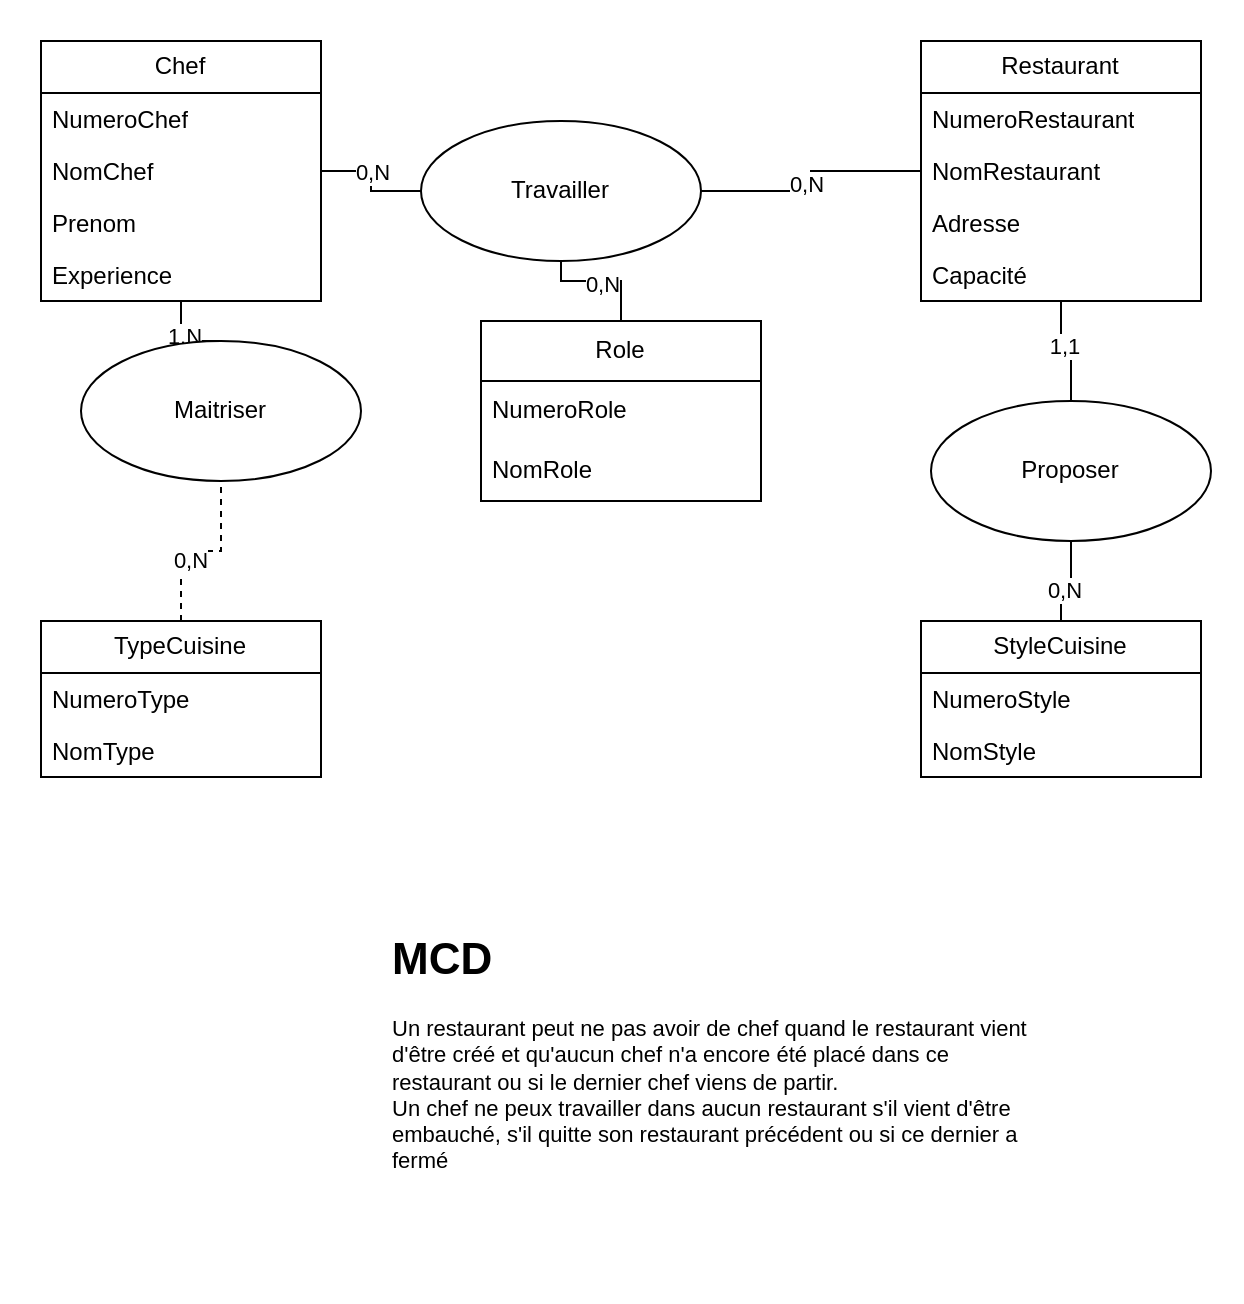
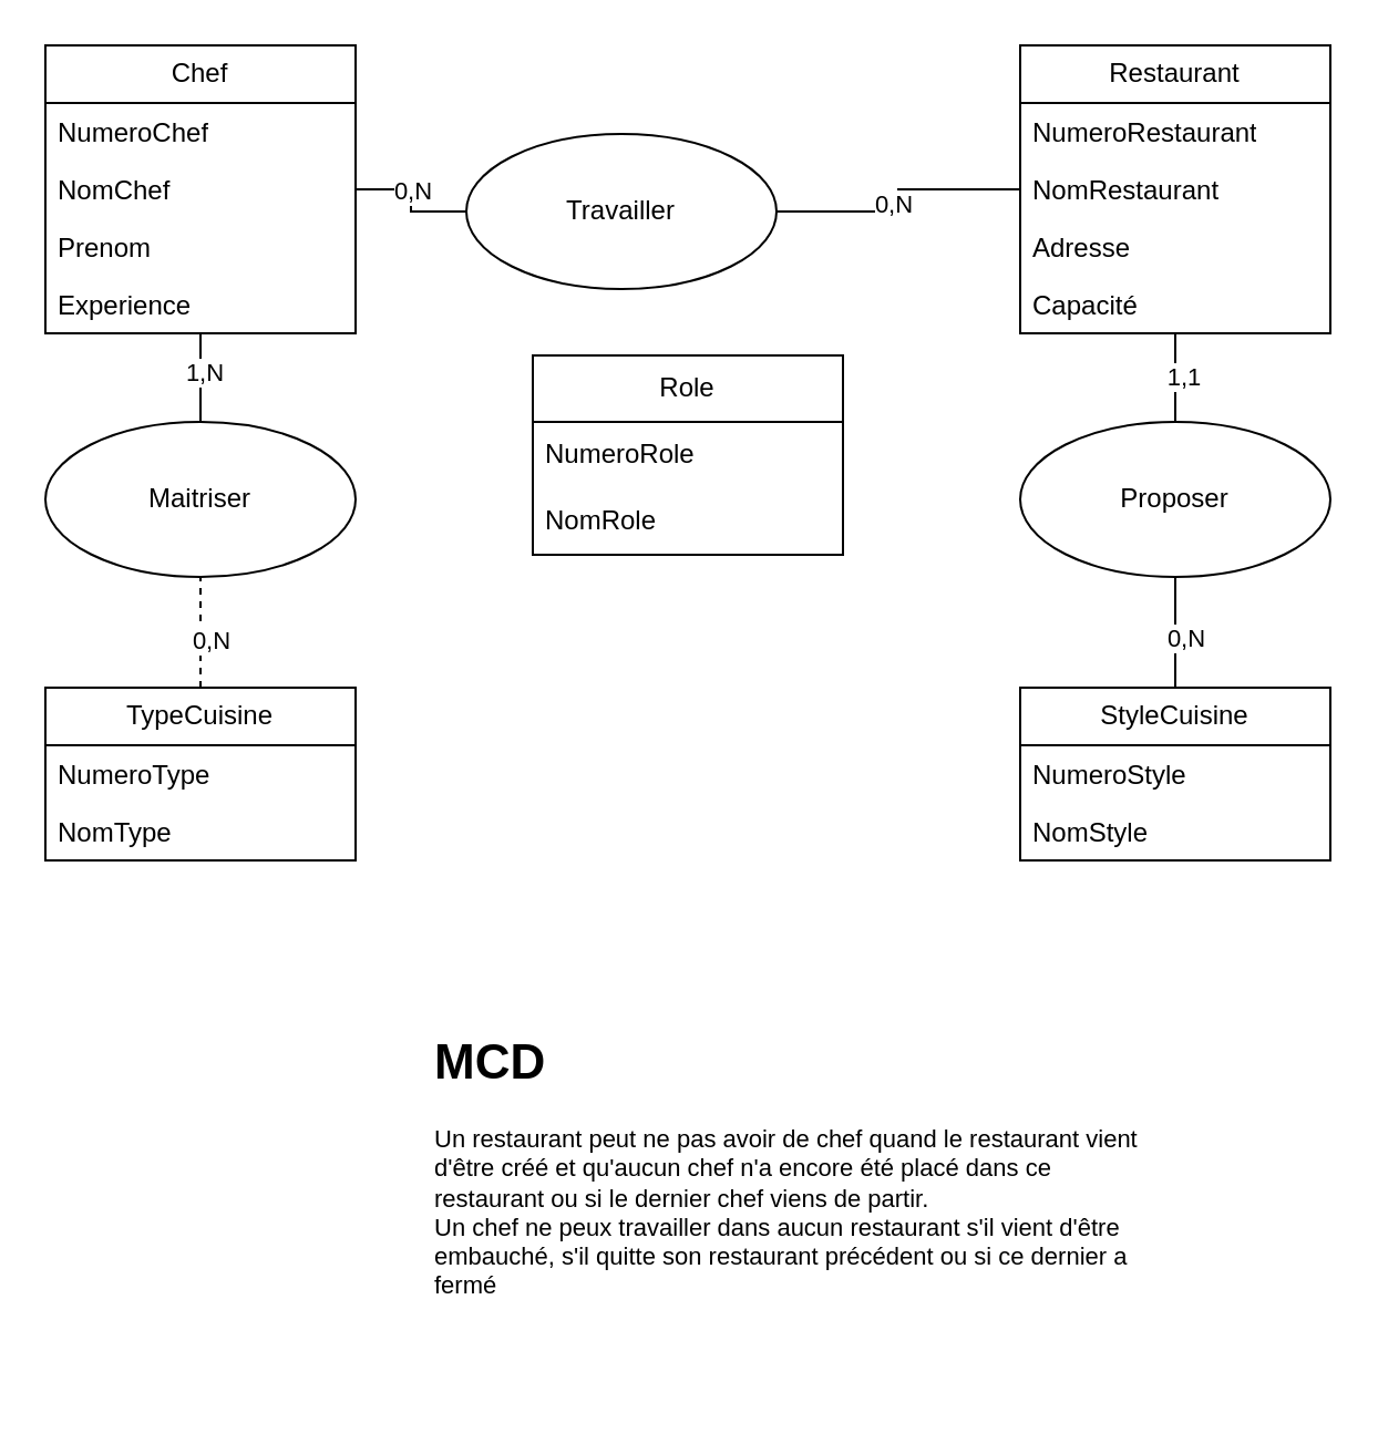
  <mxCell id="0" />
  <mxCell id="1" parent="0" />
  <mxCell id="2" style="edgeStyle=orthogonalEdgeStyle;shape=connector;rounded=0;orthogonalLoop=1;jettySize=auto;html=1;entryX=0.5;entryY=1;entryDx=0;entryDy=0;strokeColor=default;align=center;verticalAlign=middle;fontFamily=Helvetica;fontSize=11;fontColor=default;labelBackgroundColor=default;startFill=0;endArrow=none;" parent="1" source="4" target="31" edge="1"><mxGeometry relative="1" as="geometry" /></mxCell>
  <mxCell id="3" value="0,N" style="edgeLabel;html=1;align=center;verticalAlign=middle;resizable=0;points=[];fontFamily=Helvetica;fontSize=11;fontColor=default;labelBackgroundColor=default;" parent="2" vertex="1" connectable="0"><mxGeometry x="-0.088" y="-4" relative="1" as="geometry"><mxPoint as="offset" /></mxGeometry></mxCell>
  <mxCell id="4" value="StyleCuisine" style="swimlane;fontStyle=0;childLayout=stackLayout;horizontal=1;startSize=26;fillColor=none;horizontalStack=0;resizeParent=1;resizeParentMax=0;resizeLast=0;collapsible=1;marginBottom=0;whiteSpace=wrap;html=1;" parent="1" vertex="1"><mxGeometry x="460" y="310" width="140" height="78" as="geometry" /></mxCell>
  <mxCell id="5" value="NumeroStyle" style="text;strokeColor=none;fillColor=none;align=left;verticalAlign=top;spacingLeft=4;spacingRight=4;overflow=hidden;rotatable=0;points=[[0,0.5],[1,0.5]];portConstraint=eastwest;whiteSpace=wrap;html=1;" parent="4" vertex="1"><mxGeometry y="26" width="140" height="26" as="geometry" /></mxCell>
  <mxCell id="6" value="NomStyle" style="text;strokeColor=none;fillColor=none;align=left;verticalAlign=top;spacingLeft=4;spacingRight=4;overflow=hidden;rotatable=0;points=[[0,0.5],[1,0.5]];portConstraint=eastwest;whiteSpace=wrap;html=1;" parent="4" vertex="1"><mxGeometry y="52" width="140" height="26" as="geometry" /></mxCell>
  <mxCell id="7" style="edgeStyle=orthogonalEdgeStyle;shape=connector;rounded=0;orthogonalLoop=1;jettySize=auto;html=1;entryX=1;entryY=0.5;entryDx=0;entryDy=0;strokeColor=default;align=center;verticalAlign=middle;fontFamily=Helvetica;fontSize=11;fontColor=default;labelBackgroundColor=default;startFill=0;endArrow=none;" parent="1" source="11" target="30" edge="1"><mxGeometry relative="1" as="geometry" /></mxCell>
  <mxCell id="8" value="0,N" style="edgeLabel;html=1;align=center;verticalAlign=middle;resizable=0;points=[];fontFamily=Helvetica;fontSize=11;fontColor=default;labelBackgroundColor=default;" parent="7" vertex="1" connectable="0"><mxGeometry x="0.02" y="-3" relative="1" as="geometry"><mxPoint as="offset" /></mxGeometry></mxCell>
  <mxCell id="9" style="edgeStyle=orthogonalEdgeStyle;shape=connector;rounded=0;orthogonalLoop=1;jettySize=auto;html=1;entryX=0.5;entryY=0;entryDx=0;entryDy=0;strokeColor=default;align=center;verticalAlign=middle;fontFamily=Helvetica;fontSize=11;fontColor=default;labelBackgroundColor=default;startFill=0;endArrow=none;" parent="1" source="11" target="31" edge="1"><mxGeometry relative="1" as="geometry" /></mxCell>
  <mxCell id="10" value="1,1" style="edgeLabel;html=1;align=center;verticalAlign=middle;resizable=0;points=[];fontFamily=Helvetica;fontSize=11;fontColor=default;labelBackgroundColor=default;" parent="9" vertex="1" connectable="0"><mxGeometry x="-0.04" y="3" relative="1" as="geometry"><mxPoint as="offset" /></mxGeometry></mxCell>
  <mxCell id="11" value="Restaurant" style="swimlane;fontStyle=0;childLayout=stackLayout;horizontal=1;startSize=26;fillColor=none;horizontalStack=0;resizeParent=1;resizeParentMax=0;resizeLast=0;collapsible=1;marginBottom=0;whiteSpace=wrap;html=1;" parent="1" vertex="1"><mxGeometry x="460" y="20" width="140" height="130" as="geometry" /></mxCell>
  <mxCell id="12" value="NumeroRestaurant" style="text;strokeColor=none;fillColor=none;align=left;verticalAlign=top;spacingLeft=4;spacingRight=4;overflow=hidden;rotatable=0;points=[[0,0.5],[1,0.5]];portConstraint=eastwest;whiteSpace=wrap;html=1;" parent="11" vertex="1"><mxGeometry y="26" width="140" height="26" as="geometry" /></mxCell>
  <mxCell id="13" value="NomRestaurant" style="text;strokeColor=none;fillColor=none;align=left;verticalAlign=top;spacingLeft=4;spacingRight=4;overflow=hidden;rotatable=0;points=[[0,0.5],[1,0.5]];portConstraint=eastwest;whiteSpace=wrap;html=1;" parent="11" vertex="1"><mxGeometry y="52" width="140" height="26" as="geometry" /></mxCell>
  <mxCell id="14" value="Adresse" style="text;strokeColor=none;fillColor=none;align=left;verticalAlign=top;spacingLeft=4;spacingRight=4;overflow=hidden;rotatable=0;points=[[0,0.5],[1,0.5]];portConstraint=eastwest;whiteSpace=wrap;html=1;" parent="11" vertex="1"><mxGeometry y="78" width="140" height="26" as="geometry" /></mxCell>
  <mxCell id="15" value="Capacité" style="text;strokeColor=none;fillColor=none;align=left;verticalAlign=top;spacingLeft=4;spacingRight=4;overflow=hidden;rotatable=0;points=[[0,0.5],[1,0.5]];portConstraint=eastwest;whiteSpace=wrap;html=1;" parent="11" vertex="1"><mxGeometry y="104" width="140" height="26" as="geometry" /></mxCell>
  <mxCell id="16" style="edgeStyle=orthogonalEdgeStyle;shape=connector;rounded=0;orthogonalLoop=1;jettySize=auto;html=1;entryX=0.5;entryY=0;entryDx=0;entryDy=0;strokeColor=default;align=center;verticalAlign=middle;fontFamily=Helvetica;fontSize=11;fontColor=default;labelBackgroundColor=default;startFill=0;endArrow=none;" parent="1" source="20" target="32" edge="1"><mxGeometry relative="1" as="geometry" /></mxCell>
  <mxCell id="17" value="1,N" style="edgeLabel;html=1;align=center;verticalAlign=middle;resizable=0;points=[];fontFamily=Helvetica;fontSize=11;fontColor=default;labelBackgroundColor=default;" parent="16" vertex="1" connectable="0"><mxGeometry x="-0.14" y="1" relative="1" as="geometry"><mxPoint as="offset" /></mxGeometry></mxCell>
  <mxCell id="18" style="edgeStyle=orthogonalEdgeStyle;shape=connector;rounded=0;orthogonalLoop=1;jettySize=auto;html=1;entryX=0;entryY=0.5;entryDx=0;entryDy=0;strokeColor=default;align=center;verticalAlign=middle;fontFamily=Helvetica;fontSize=11;fontColor=default;labelBackgroundColor=default;startFill=0;endArrow=none;" parent="1" source="20" target="30" edge="1"><mxGeometry relative="1" as="geometry" /></mxCell>
  <mxCell id="19" value="0,N" style="edgeLabel;html=1;align=center;verticalAlign=middle;resizable=0;points=[];fontFamily=Helvetica;fontSize=11;fontColor=default;labelBackgroundColor=default;" parent="18" vertex="1" connectable="0"><mxGeometry x="-0.17" relative="1" as="geometry"><mxPoint as="offset" /></mxGeometry></mxCell>
  <mxCell id="20" value="Chef" style="swimlane;fontStyle=0;childLayout=stackLayout;horizontal=1;startSize=26;fillColor=none;horizontalStack=0;resizeParent=1;resizeParentMax=0;resizeLast=0;collapsible=1;marginBottom=0;whiteSpace=wrap;html=1;" parent="1" vertex="1"><mxGeometry x="20" y="20" width="140" height="130" as="geometry" /></mxCell>
  <mxCell id="21" value="NumeroChef" style="text;strokeColor=none;fillColor=none;align=left;verticalAlign=top;spacingLeft=4;spacingRight=4;overflow=hidden;rotatable=0;points=[[0,0.5],[1,0.5]];portConstraint=eastwest;whiteSpace=wrap;html=1;" parent="20" vertex="1"><mxGeometry y="26" width="140" height="26" as="geometry" /></mxCell>
  <mxCell id="22" value="NomChef" style="text;strokeColor=none;fillColor=none;align=left;verticalAlign=top;spacingLeft=4;spacingRight=4;overflow=hidden;rotatable=0;points=[[0,0.5],[1,0.5]];portConstraint=eastwest;whiteSpace=wrap;html=1;" parent="20" vertex="1"><mxGeometry y="52" width="140" height="26" as="geometry" /></mxCell>
  <mxCell id="23" value="Prenom" style="text;strokeColor=none;fillColor=none;align=left;verticalAlign=top;spacingLeft=4;spacingRight=4;overflow=hidden;rotatable=0;points=[[0,0.5],[1,0.5]];portConstraint=eastwest;whiteSpace=wrap;html=1;" parent="20" vertex="1"><mxGeometry y="78" width="140" height="26" as="geometry" /></mxCell>
  <mxCell id="24" value="Experience" style="text;strokeColor=none;fillColor=none;align=left;verticalAlign=top;spacingLeft=4;spacingRight=4;overflow=hidden;rotatable=0;points=[[0,0.5],[1,0.5]];portConstraint=eastwest;whiteSpace=wrap;html=1;" parent="20" vertex="1"><mxGeometry y="104" width="140" height="26" as="geometry" /></mxCell>
  <mxCell id="25" style="edgeStyle=orthogonalEdgeStyle;rounded=0;orthogonalLoop=1;jettySize=auto;html=1;entryX=0.5;entryY=1;entryDx=0;entryDy=0;endArrow=none;startFill=0;dashed=1;" parent="1" source="27" target="32" edge="1"><mxGeometry relative="1" as="geometry" /></mxCell>
  <mxCell id="26" value="0,N" style="edgeLabel;html=1;align=center;verticalAlign=middle;resizable=0;points=[];fontFamily=Helvetica;fontSize=11;fontColor=default;labelBackgroundColor=default;" parent="25" vertex="1" connectable="0"><mxGeometry x="-0.128" y="-4" relative="1" as="geometry"><mxPoint as="offset" /></mxGeometry></mxCell>
  <mxCell id="27" value="TypeCuisine" style="swimlane;fontStyle=0;childLayout=stackLayout;horizontal=1;startSize=26;fillColor=none;horizontalStack=0;resizeParent=1;resizeParentMax=0;resizeLast=0;collapsible=1;marginBottom=0;whiteSpace=wrap;html=1;" parent="1" vertex="1"><mxGeometry x="20" y="310" width="140" height="78" as="geometry" /></mxCell>
  <mxCell id="28" value="NumeroType" style="text;strokeColor=none;fillColor=none;align=left;verticalAlign=top;spacingLeft=4;spacingRight=4;overflow=hidden;rotatable=0;points=[[0,0.5],[1,0.5]];portConstraint=eastwest;whiteSpace=wrap;html=1;" parent="27" vertex="1"><mxGeometry y="26" width="140" height="26" as="geometry" /></mxCell>
  <mxCell id="29" value="NomType" style="text;strokeColor=none;fillColor=none;align=left;verticalAlign=top;spacingLeft=4;spacingRight=4;overflow=hidden;rotatable=0;points=[[0,0.5],[1,0.5]];portConstraint=eastwest;whiteSpace=wrap;html=1;" parent="27" vertex="1"><mxGeometry y="52" width="140" height="26" as="geometry" /></mxCell>
  <mxCell id="30" value="Travailler" style="ellipse;whiteSpace=wrap;html=1;" parent="1" vertex="1"><mxGeometry x="210" y="60" width="140" height="70" as="geometry" /></mxCell>
- <mxCell id="31" value="Proposer" style="ellipse;whiteSpace=wrap;html=1;" parent="1" vertex="1"><mxGeometry x="465" y="200" width="140" height="70" as="geometry" /></mxCell>
- <mxCell id="32" value="Maitriser" style="ellipse;whiteSpace=wrap;html=1;" parent="1" vertex="1"><mxGeometry x="40" y="170" width="140" height="70" as="geometry" /></mxCell>
+ <mxCell id="31" value="Proposer" style="ellipse;whiteSpace=wrap;html=1;" parent="1" vertex="1"><mxGeometry x="460" y="190" width="140" height="70" as="geometry" /></mxCell>
+ <mxCell id="32" value="Maitriser" style="ellipse;whiteSpace=wrap;html=1;" parent="1" vertex="1"><mxGeometry x="20" y="190" width="140" height="70" as="geometry" /></mxCell>
  <mxCell id="33" value="&lt;h1 style=&quot;margin-top: 0px;&quot;&gt;MCD&lt;/h1&gt;&lt;p&gt;Un restaurant peut ne pas avoir de chef quand le restaurant vient d'être créé et qu'aucun chef n'a encore été placé dans ce restaurant ou si le dernier chef viens de partir.&lt;br&gt;Un chef ne peux travailler dans aucun restaurant s'il vient d'être embauché, s'il quitte son restaurant précédent ou si ce dernier a fermé&lt;/p&gt;" style="text;html=1;whiteSpace=wrap;overflow=hidden;rounded=0;fontFamily=Helvetica;fontSize=11;fontColor=default;labelBackgroundColor=default;" parent="1" vertex="1"><mxGeometry x="194" y="460" width="326" height="170" as="geometry" /></mxCell>
- <mxCell id="34" style="edgeStyle=orthogonalEdgeStyle;rounded=0;orthogonalLoop=1;jettySize=auto;html=1;entryX=0.5;entryY=1;entryDx=0;entryDy=0;endArrow=none;startFill=0;" edge="1" parent="1" source="36" target="30"><mxGeometry relative="1" as="geometry" /></mxCell>
- <mxCell id="35" value="0,N" style="edgeLabel;html=1;align=center;verticalAlign=middle;resizable=0;points=[];fontFamily=Helvetica;fontSize=11;fontColor=default;labelBackgroundColor=default;" vertex="1" connectable="0" parent="34"><mxGeometry y="1" relative="1" as="geometry"><mxPoint as="offset" /></mxGeometry></mxCell>
  <mxCell id="36" value="Role" style="swimlane;fontStyle=0;childLayout=stackLayout;horizontal=1;startSize=30;horizontalStack=0;resizeParent=1;resizeParentMax=0;resizeLast=0;collapsible=1;marginBottom=0;whiteSpace=wrap;html=1;" vertex="1" parent="1"><mxGeometry x="240" y="160" width="140" height="90" as="geometry" /></mxCell>
  <mxCell id="37" value="NumeroRole" style="text;strokeColor=none;fillColor=none;align=left;verticalAlign=middle;spacingLeft=4;spacingRight=4;overflow=hidden;points=[[0,0.5],[1,0.5]];portConstraint=eastwest;rotatable=0;whiteSpace=wrap;html=1;" vertex="1" parent="36"><mxGeometry y="30" width="140" height="30" as="geometry" /></mxCell>
  <mxCell id="38" value="NomRole" style="text;strokeColor=none;fillColor=none;align=left;verticalAlign=middle;spacingLeft=4;spacingRight=4;overflow=hidden;points=[[0,0.5],[1,0.5]];portConstraint=eastwest;rotatable=0;whiteSpace=wrap;html=1;" vertex="1" parent="36"><mxGeometry y="60" width="140" height="30" as="geometry" /></mxCell>
